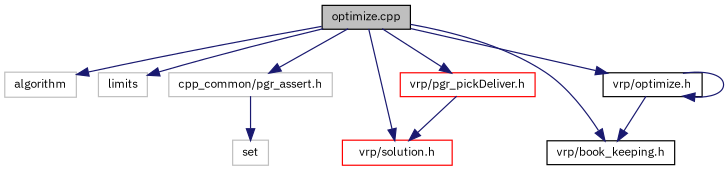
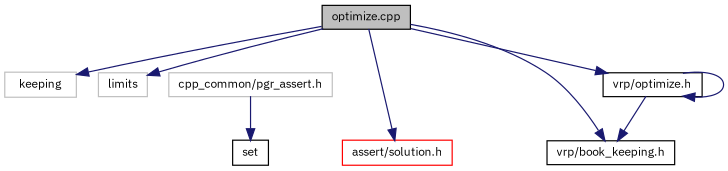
  digraph {
    fontname="IBM Plex Sans"
    node [color=grey75 fillcolor=white fontname="IBM Plex Sans" fontsize=10 shape=record style=filled]
    edge [color=midnightblue fontname="IBM Plex Sans" fontsize=10 labelfontname=Helvetica labelfontsize=10 style=solid]
    n1 [color=black fillcolor=grey75 fontcolor=black height=0.2 label="optimize.cpp" width=0.4]
-   n2 [height=0.2 label=algorithm width=0.4]
+   n2 [height=0.2 label=keeping width=0.4]
    n3 [height=0.2 label=limits width=0.4]
    n4 [height=0.2 label="cpp_common/pgr_assert.h" width=0.4]
-   n5 [color=red height=0.2 label="vrp/solution.h" width=0.4]
+   n5 [color=red height=0.2 label="assert/solution.h" width=0.4]
    n6 [color=black height=0.2 label="vrp/book_keeping.h" width=0.4]
    n7 [color=black height=0.2 label="vrp/optimize.h" width=0.4]
-   n8 [color=red height=0.2 label="vrp/pgr_pickDeliver.h" width=0.4]
-   n9 [height=0.2 label=set width=0.4]
+   n9 [color=black height=0.2 label=set width=0.4]
    n1 -> n2
    n1 -> n3
-   n1 -> n4
    n1 -> n5
    n1 -> n6
    n1 -> n7
-   n1 -> n8
    n4 -> n9
    n7 -> n6
    n7 -> n7
-   n8 -> n5
  }
